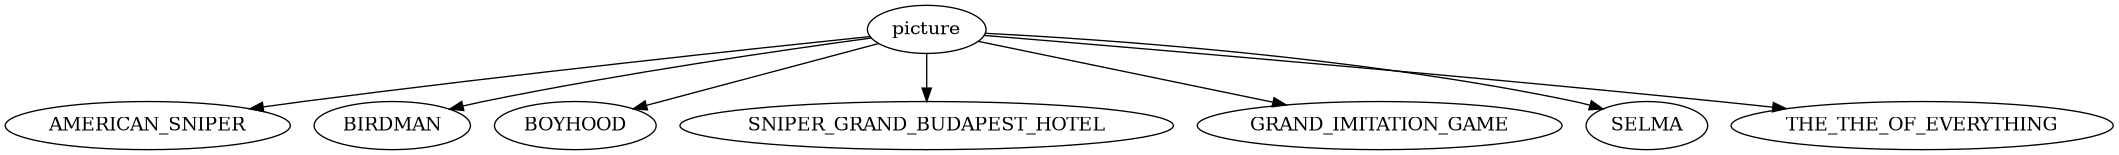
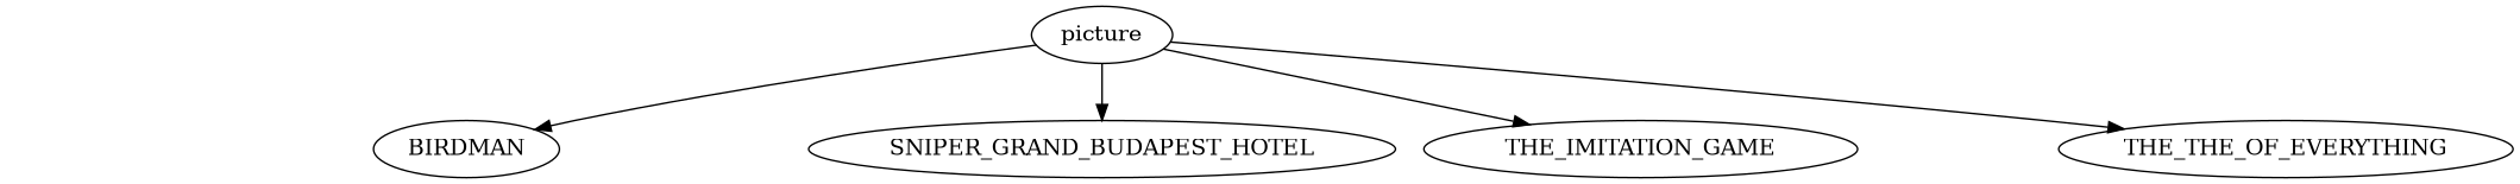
  digraph {
    picture
-   AMERICAN_SNIPER
    BIRDMAN
-   BOYHOOD
    n5 [label=SNIPER_GRAND_BUDAPEST_HOTEL]
-   THE_IMITATION_GAME [label=GRAND_IMITATION_GAME]
-   SELMA
+   THE_IMITATION_GAME
    n8 [label=THE_THE_OF_EVERYTHING]
-   picture -> AMERICAN_SNIPER
    picture -> BIRDMAN
-   picture -> BOYHOOD
    picture -> n5
    picture -> THE_IMITATION_GAME
-   picture -> SELMA
    picture -> n8
  }
